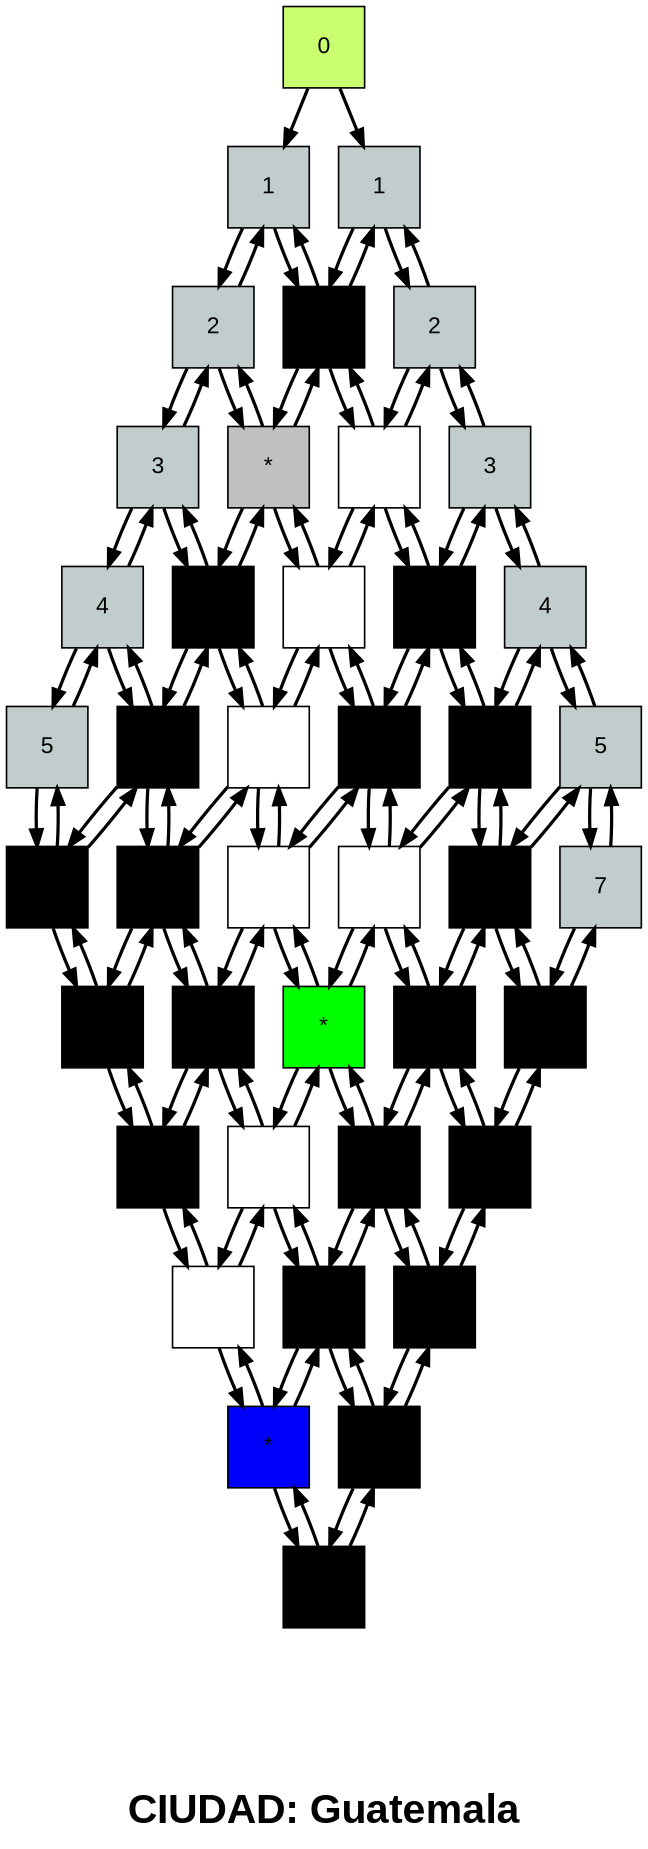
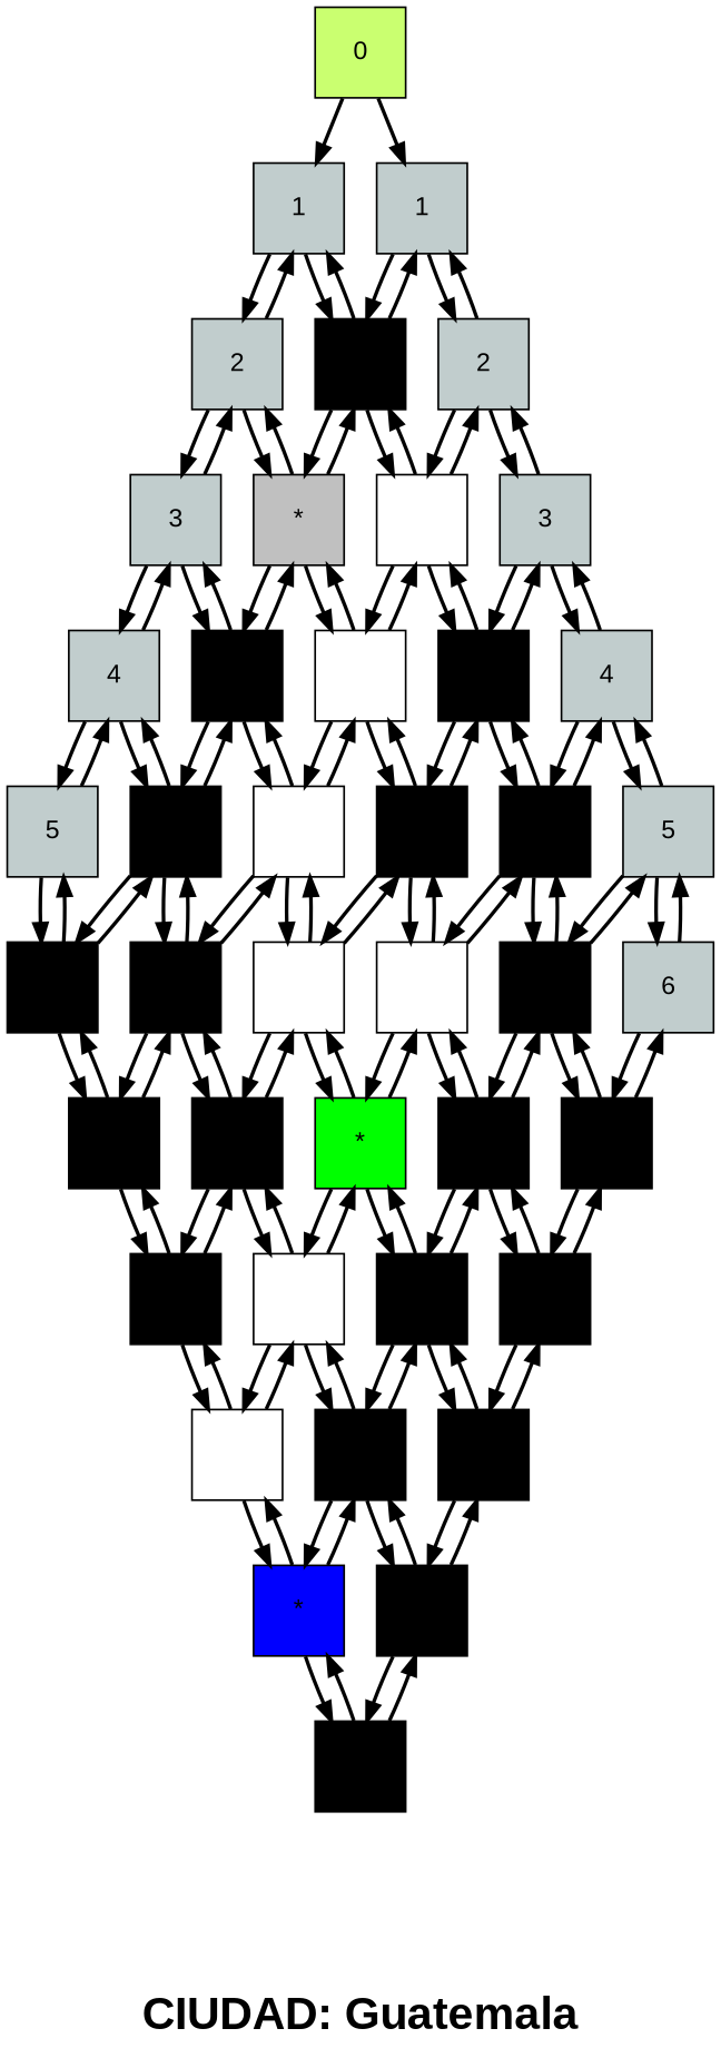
  digraph {
    fontname="Arial Black"
    fontsize="25pt"
    label="\nCIUDAD: Guatemala"
    node [fillcolor=black fontname=Arial shape=box style=filled]
    edge [style=bold]
    n1 [fillcolor=darkolivegreen1 height=0.7 label=0 width=0.7]
    n2 [fillcolor=azure3 height=0.7 label=1 width=0.7]
    n3 [fillcolor=azure3 height=0.7 label=1 width=0.7]
    n4 [fillcolor=azure3 height=0.7 label=2 width=0.7]
    n5 [height=0.7 label="*" width=0.7]
    n6 [fillcolor=azure3 height=0.7 label=3 width=0.7]
    n7 [fillcolor=gray height=0.7 label="*" width=0.7]
    n8 [fillcolor=azure3 height=0.7 label=4 width=0.7]
    n9 [height=0.7 label="*" width=0.7]
    n10 [fillcolor=azure3 height=0.7 label=5 width=0.7]
    n11 [height=0.7 label="*" width=0.7]
    n12 [height=0.7 label="*" width=0.7]
    n13 [fillcolor=azure3 height=0.7 label=2 width=0.7]
    n14 [fillcolor=azure3 height=0.7 label=3 width=0.7]
    n15 [fillcolor=white height=0.7 label=" " width=0.7]
    n16 [fillcolor=azure3 height=0.7 label=4 width=0.7]
    n17 [height=0.7 label="*" width=0.7]
    n18 [fillcolor=azure3 height=0.7 label=5 width=0.7]
    n19 [height=0.7 label="*" width=0.7]
-   n20 [fillcolor=azure3 height=0.7 label=7 width=0.7]
+   n20 [fillcolor=azure3 height=0.7 label=6 width=0.7]
    n21 [height=0.7 label="*" width=0.7]
    n22 [height=0.7 label="*" width=0.7]
    n23 [fillcolor=white height=0.7 label=" " width=0.7]
    n24 [height=0.7 label="*" width=0.7]
    n25 [fillcolor=white height=0.7 label=" " width=0.7]
    n26 [height=0.7 label="*" width=0.7]
    n27 [height=0.7 label="*" width=0.7]
    n28 [fillcolor=white height=0.7 label=" " width=0.7]
    n29 [fillcolor=white height=0.7 label=" " width=0.7]
    n30 [fillcolor=green height=0.7 label="*" width=0.7]
    n31 [height=0.7 label="*" width=0.7]
    n32 [height=0.7 label="*" width=0.7]
    n33 [height=0.7 label="*" width=0.7]
    n34 [height=0.7 label="*" width=0.7]
    n35 [fillcolor=white height=0.7 label=" " width=0.7]
    n36 [height=0.7 label="*" width=0.7]
    n37 [height=0.7 label="*" width=0.7]
    n38 [height=0.7 label="*" width=0.7]
    n39 [height=0.7 label="*" width=0.7]
    n40 [fillcolor=white height=0.7 label=" " width=0.7]
    n41 [fillcolor=blue height=0.7 label="*" width=0.7]
    n42 [height=0.7 label="*" width=0.7]
    n1 -> n2
    n1 -> n3
    n2 -> n4
    n2 -> n4 [dir=back]
    n2 -> n5
    n2 -> n5 [dir=back]
    n3 -> n5
    n3 -> n5 [dir=back]
    n3 -> n13
    n3 -> n13 [dir=back]
    n4 -> n6
    n4 -> n6 [dir=back]
    n4 -> n7
    n4 -> n7 [dir=back]
    n5 -> n7
    n5 -> n7 [dir=back]
    n5 -> n15
    n5 -> n15 [dir=back]
    n6 -> n8
    n6 -> n8 [dir=back]
    n6 -> n9
    n6 -> n9 [dir=back]
    n7 -> n9
    n7 -> n9 [dir=back]
    n7 -> n23
    n7 -> n23 [dir=back]
    n8 -> n10
    n8 -> n10 [dir=back]
    n8 -> n11
    n8 -> n11 [dir=back]
    n9 -> n11
    n9 -> n11 [dir=back]
    n9 -> n28
    n9 -> n28 [dir=back]
    n10 -> n12
    n10 -> n12 [dir=back]
    n11 -> n12
    n11 -> n12 [dir=back]
    n11 -> n33
    n11 -> n33 [dir=back]
    n12 -> n38
    n12 -> n38 [dir=back]
    n13 -> n14
    n13 -> n14 [dir=back]
    n13 -> n15
    n13 -> n15 [dir=back]
    n14 -> n16
    n14 -> n16 [dir=back]
    n14 -> n17
    n14 -> n17 [dir=back]
    n15 -> n17
    n15 -> n17 [dir=back]
    n15 -> n23
    n15 -> n23 [dir=back]
    n16 -> n18
    n16 -> n18 [dir=back]
    n16 -> n19
    n16 -> n19 [dir=back]
    n17 -> n19
    n17 -> n19 [dir=back]
    n17 -> n24
    n17 -> n24 [dir=back]
    n18 -> n20
    n18 -> n20 [dir=back]
    n18 -> n21
    n18 -> n21 [dir=back]
    n19 -> n21
    n19 -> n21 [dir=back]
    n19 -> n25
    n19 -> n25 [dir=back]
    n20 -> n22
    n20 -> n22 [dir=back]
    n21 -> n22
    n21 -> n22 [dir=back]
    n21 -> n26
    n21 -> n26 [dir=back]
    n22 -> n27
    n22 -> n27 [dir=back]
    n23 -> n24
    n23 -> n24 [dir=back]
    n23 -> n28
    n23 -> n28 [dir=back]
    n24 -> n25
    n24 -> n25 [dir=back]
    n24 -> n29
    n24 -> n29 [dir=back]
    n25 -> n26
    n25 -> n26 [dir=back]
    n25 -> n30
    n25 -> n30 [dir=back]
    n26 -> n27
    n26 -> n27 [dir=back]
    n26 -> n31
    n26 -> n31 [dir=back]
    n27 -> n32
    n27 -> n32 [dir=back]
    n28 -> n29
    n28 -> n29 [dir=back]
    n28 -> n33
    n28 -> n33 [dir=back]
    n29 -> n30
    n29 -> n30 [dir=back]
    n29 -> n34
    n29 -> n34 [dir=back]
    n30 -> n31
    n30 -> n31 [dir=back]
    n30 -> n35
    n30 -> n35 [dir=back]
    n31 -> n32
    n31 -> n32 [dir=back]
    n31 -> n36
    n31 -> n36 [dir=back]
    n32 -> n37
    n32 -> n37 [dir=back]
    n33 -> n34
    n33 -> n34 [dir=back]
    n33 -> n38
    n33 -> n38 [dir=back]
    n34 -> n35
    n34 -> n35 [dir=back]
    n34 -> n39
    n34 -> n39 [dir=back]
    n35 -> n36
    n35 -> n36 [dir=back]
    n35 -> n40
    n35 -> n40 [dir=back]
    n36 -> n37
    n36 -> n37 [dir=back]
    n36 -> n41
    n36 -> n41 [dir=back]
    n37 -> n42
    n37 -> n42 [dir=back]
    n38 -> n39
    n38 -> n39 [dir=back]
    n39 -> n40
    n39 -> n40 [dir=back]
    n40 -> n41
    n40 -> n41 [dir=back]
    n41 -> n42
    n41 -> n42 [dir=back]
  }
